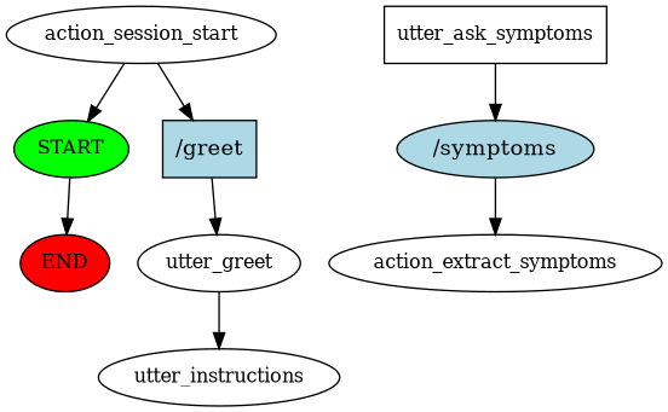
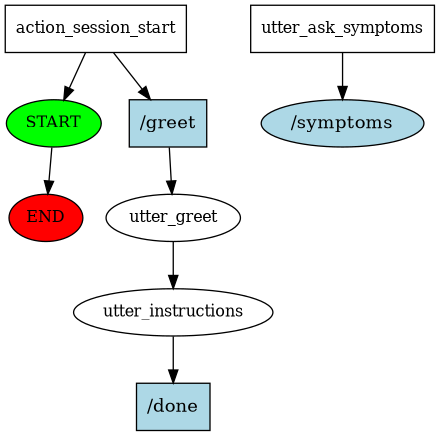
  digraph {
    node [fontsize=12]
    n1 [fillcolor=green label=START style=filled]
    n2 [fillcolor=red label=END style=filled]
-   n3 [label=action_session_start]
+   n3 [label=action_session_start shape=box]
    n4 [fillcolor=lightblue label="/greet" shape=rect style=filled fontsize=""]
    n5 [label=utter_greet]
    n6 [label=utter_instructions]
+   n7 [fillcolor=lightblue label="/done" shape=rect style=filled fontsize=""]
    n8 [label=utter_ask_symptoms shape=box]
    n9 [fillcolor=lightblue label="/symptoms" shape=ellipse style=filled fontsize=""]
-   n10 [label=action_extract_symptoms]
    n1 -> n2
    n3 -> n1
    n3 -> n4
    n4 -> n5
    n5 -> n6
+   n6 -> n7
    n8 -> n9
-   n9 -> n10
  }
